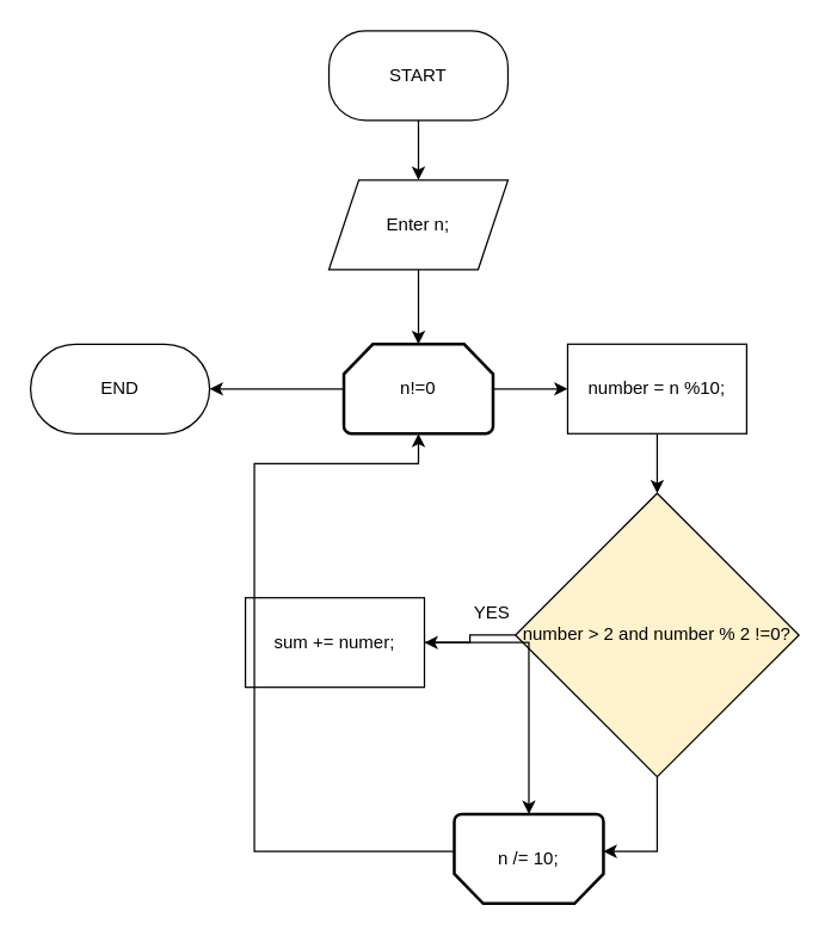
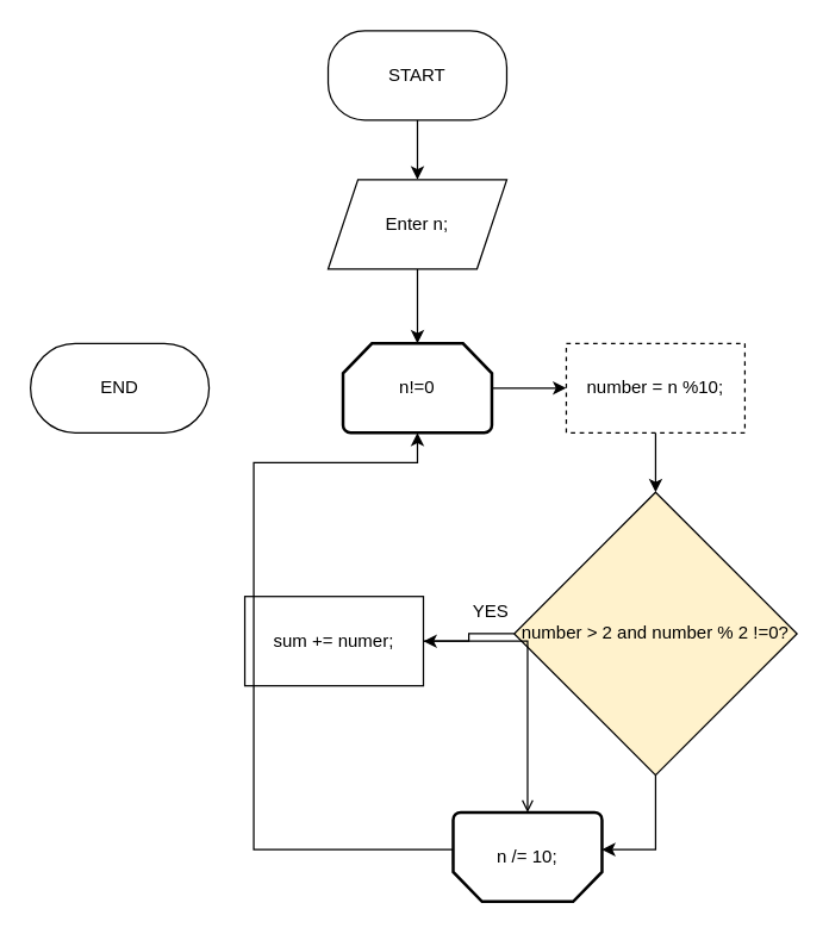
  <mxCell id="0" />
  <mxCell id="1" parent="0" />
  <mxCell id="2" style="edgeStyle=orthogonalEdgeStyle;rounded=0;orthogonalLoop=1;jettySize=auto;html=1;exitX=0.5;exitY=1;exitDx=0;exitDy=0;entryX=0.5;entryY=0;entryDx=0;entryDy=0;" edge="1" parent="1" source="3"><mxGeometry relative="1" as="geometry"><mxPoint x="280" y="120" as="targetPoint" /></mxGeometry></mxCell>
  <mxCell id="3" value="START" style="rounded=1;whiteSpace=wrap;html=1;arcSize=41;" vertex="1" parent="1"><mxGeometry x="220" y="20" width="120" height="60" as="geometry" /></mxCell>
  <mxCell id="4" value="" style="edgeStyle=orthogonalEdgeStyle;rounded=0;orthogonalLoop=1;jettySize=auto;html=1;" edge="1" parent="1" source="5" target="17"><mxGeometry relative="1" as="geometry" /></mxCell>
  <mxCell id="5" value="Enter n;" style="shape=parallelogram;perimeter=parallelogramPerimeter;whiteSpace=wrap;html=1;fixedSize=1;" vertex="1" parent="1"><mxGeometry x="220" y="120" width="120" height="60" as="geometry" /></mxCell>
  <mxCell id="6" style="edgeStyle=orthogonalEdgeStyle;rounded=0;orthogonalLoop=1;jettySize=auto;html=1;exitX=0.5;exitY=1;exitDx=0;exitDy=0;entryX=0.5;entryY=0;entryDx=0;entryDy=0;" edge="1" parent="1" source="7" target="10"><mxGeometry relative="1" as="geometry" /></mxCell>
- <mxCell id="7" value="number = n %10;" style="rounded=0;whiteSpace=wrap;html=1;" vertex="1" parent="1"><mxGeometry x="380" y="230" width="120" height="60" as="geometry" /></mxCell>
+ <mxCell id="7" value="number = n %10;" style="rounded=0;whiteSpace=wrap;html=1;dashed=1;" vertex="1" parent="1"><mxGeometry x="380" y="230" width="120" height="60" as="geometry" /></mxCell>
  <mxCell id="8" value="" style="edgeStyle=orthogonalEdgeStyle;rounded=0;orthogonalLoop=1;jettySize=auto;html=1;" edge="1" parent="1" source="10" target="12"><mxGeometry relative="1" as="geometry" /></mxCell>
  <mxCell id="9" style="edgeStyle=orthogonalEdgeStyle;rounded=0;orthogonalLoop=1;jettySize=auto;html=1;" edge="1" parent="1" source="10" target="19"><mxGeometry relative="1" as="geometry"><Array as="points"><mxPoint x="440" y="570" /></Array></mxGeometry></mxCell>
  <mxCell id="10" value="number &amp;gt; 2 and number % 2 !=0?" style="rhombus;whiteSpace=wrap;html=1;fillColor=#fff2cc;" vertex="1" parent="1"><mxGeometry x="345" y="330" width="190" height="190" as="geometry" /></mxCell>
- <mxCell id="11" style="edgeStyle=orthogonalEdgeStyle;rounded=0;orthogonalLoop=1;jettySize=auto;html=1;" edge="1" parent="1" source="12" target="19"><mxGeometry relative="1" as="geometry" /></mxCell>
+ <mxCell id="11" style="edgeStyle=orthogonalEdgeStyle;rounded=0;orthogonalLoop=1;jettySize=auto;html=1;endArrow=open;" edge="1" parent="1" source="12" target="19"><mxGeometry relative="1" as="geometry" /></mxCell>
  <mxCell id="12" value="sum += numer;" style="whiteSpace=wrap;html=1;" vertex="1" parent="1"><mxGeometry x="164" y="400" width="120" height="60" as="geometry" /></mxCell>
  <mxCell id="13" value="YES" style="text;html=1;align=center;verticalAlign=middle;resizable=0;points=[];autosize=1;strokeColor=none;fillColor=none;" vertex="1" parent="1"><mxGeometry x="304" y="395" width="50" height="30" as="geometry" /></mxCell>
  <mxCell id="14" value="END" style="rounded=1;whiteSpace=wrap;html=1;arcSize=50;" vertex="1" parent="1"><mxGeometry x="20" y="230" width="120" height="60" as="geometry" /></mxCell>
  <mxCell id="15" value="" style="edgeStyle=orthogonalEdgeStyle;rounded=0;orthogonalLoop=1;jettySize=auto;html=1;" edge="1" parent="1" source="17" target="7"><mxGeometry relative="1" as="geometry" /></mxCell>
- <mxCell id="16" value="" style="edgeStyle=orthogonalEdgeStyle;rounded=0;orthogonalLoop=1;jettySize=auto;html=1;" edge="1" parent="1" source="17" target="14"><mxGeometry relative="1" as="geometry" /></mxCell>
  <mxCell id="17" value="n!=0" style="strokeWidth=2;html=1;shape=mxgraph.flowchart.loop_limit;whiteSpace=wrap;" vertex="1" parent="1"><mxGeometry x="230" y="230" width="100" height="60" as="geometry" /></mxCell>
  <mxCell id="18" style="edgeStyle=orthogonalEdgeStyle;rounded=0;orthogonalLoop=1;jettySize=auto;html=1;entryX=0.5;entryY=1;entryDx=0;entryDy=0;entryPerimeter=0;" edge="1" parent="1" target="17"><mxGeometry relative="1" as="geometry"><mxPoint x="304" y="580.034" as="sourcePoint" /><Array as="points"><mxPoint x="304" y="570" /><mxPoint x="170" y="570" /><mxPoint x="170" y="310" /><mxPoint x="280" y="310" /></Array></mxGeometry></mxCell>
  <mxCell id="19" value="n /= 10;" style="strokeWidth=2;html=1;shape=mxgraph.flowchart.loop_limit;whiteSpace=wrap;direction=west;" vertex="1" parent="1"><mxGeometry x="304" y="545" width="100" height="60" as="geometry" /></mxCell>
